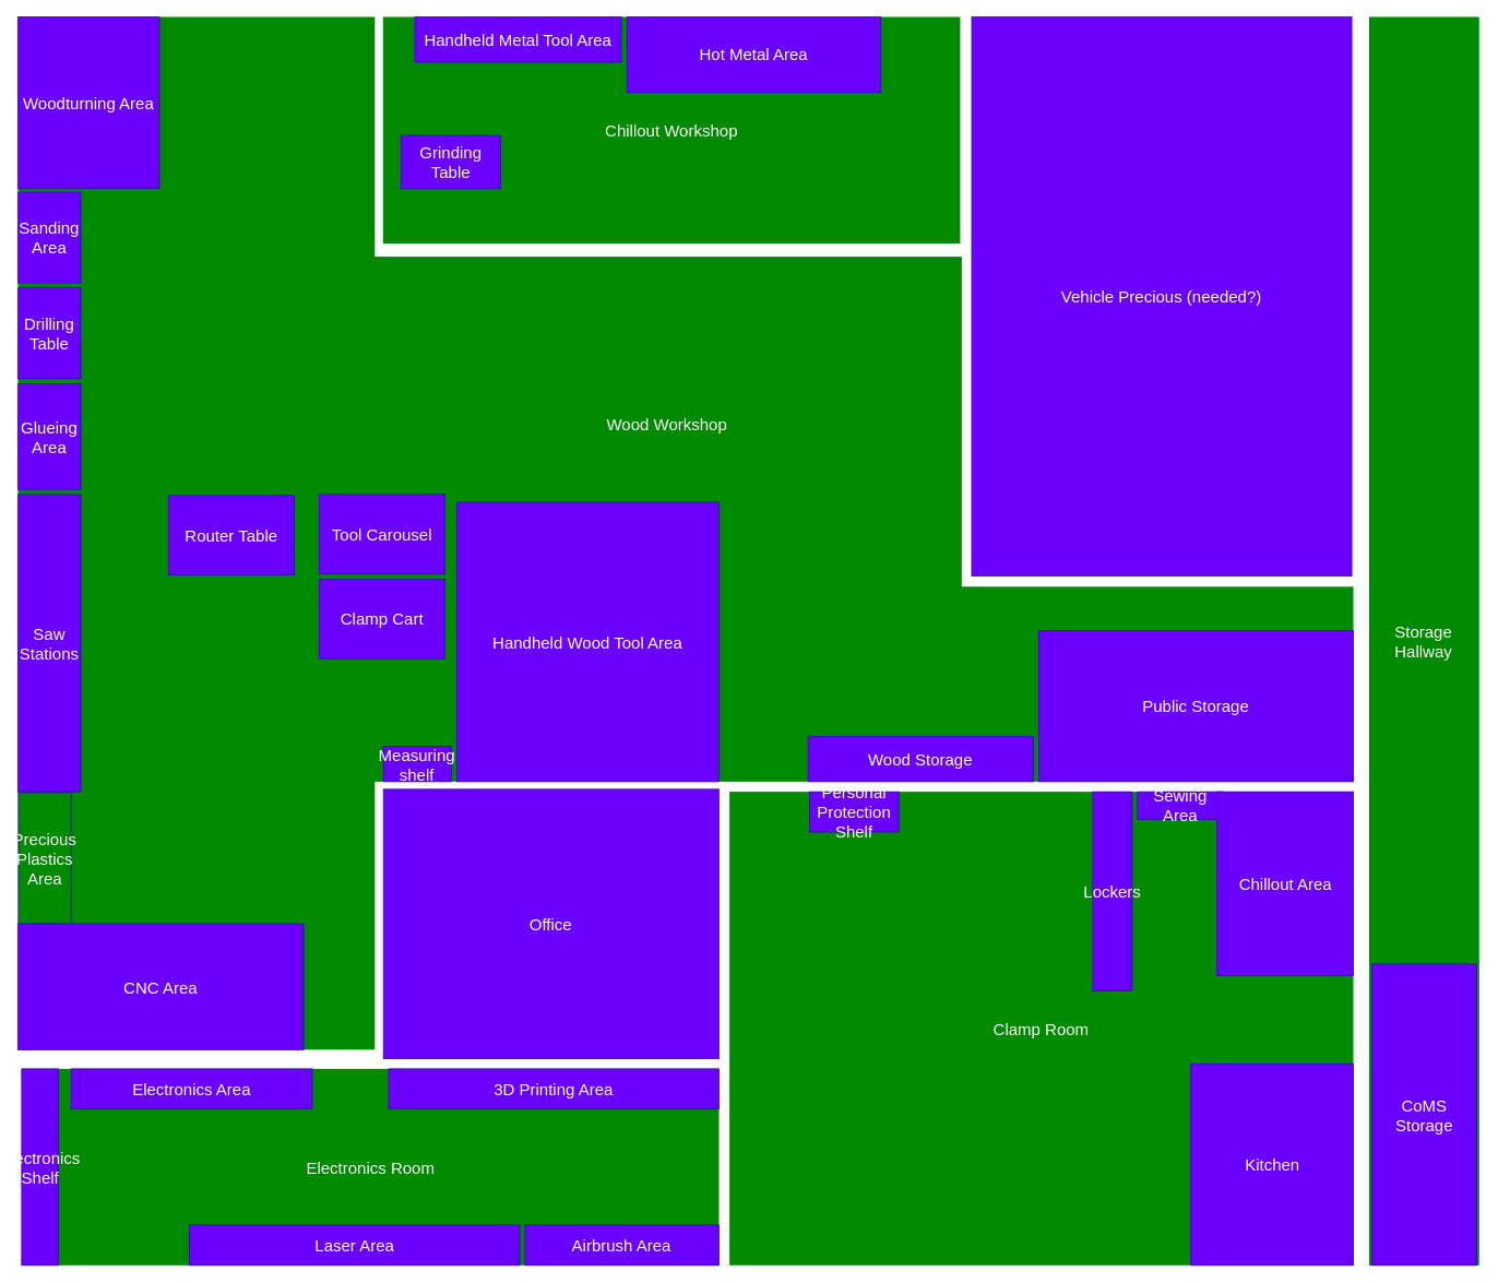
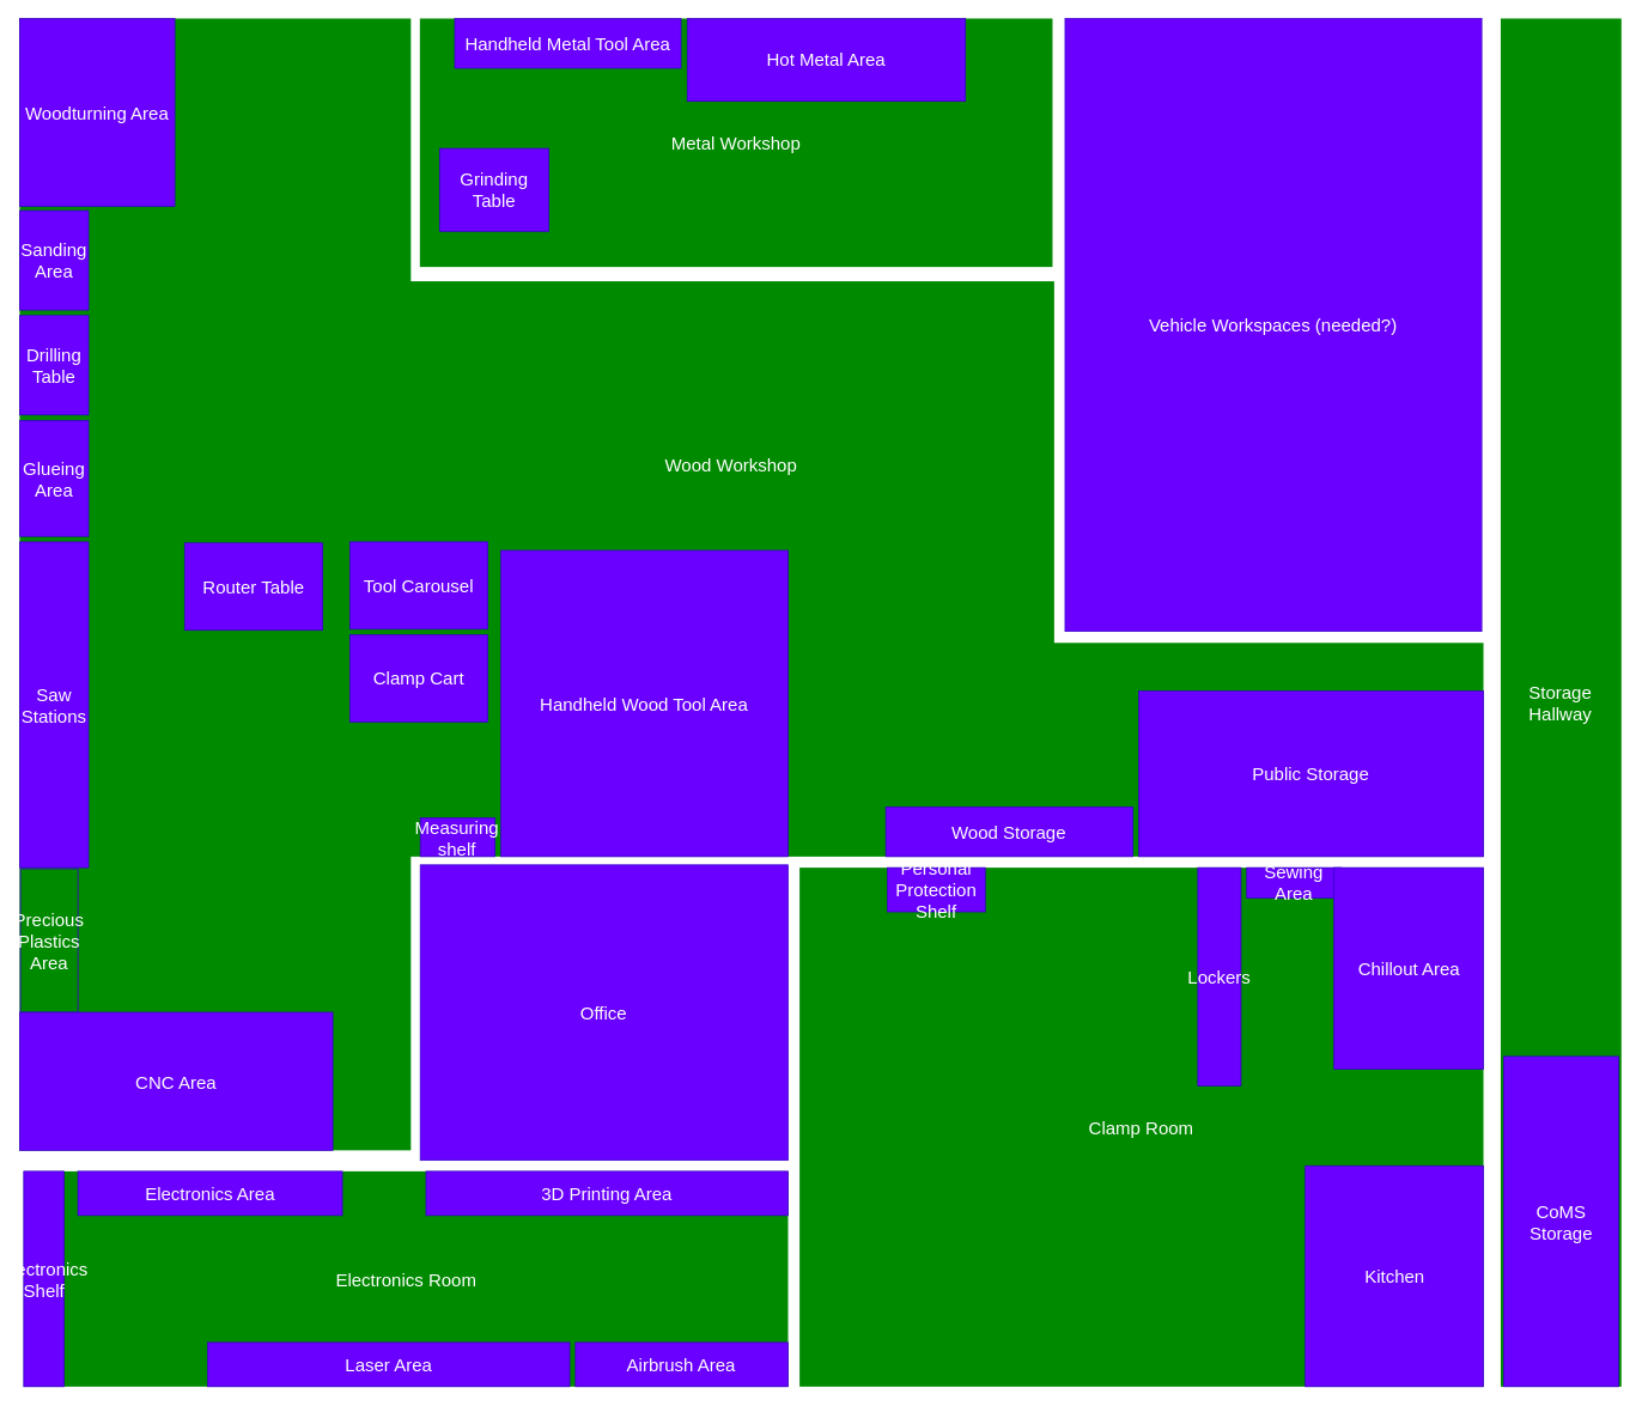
  <mxCell id="0" />
  <mxCell id="1" parent="0" />
- <mxCell id="2" value="Chillout Workshop" style="rounded=0;whiteSpace=wrap;html=1;fillColor=#008a00;fontColor=#ffffff;fontSize=20;strokeColor=none;" parent="1" vertex="1"><mxGeometry x="466" y="20.15" width="705" height="276.9" as="geometry" /></mxCell>
+ <mxCell id="2" value="Metal Workshop" style="rounded=0;whiteSpace=wrap;html=1;fillColor=#008a00;fontColor=#ffffff;fontSize=20;strokeColor=none;" parent="1" vertex="1"><mxGeometry x="466" y="20.15" width="705" height="276.9" as="geometry" /></mxCell>
  <mxCell id="3" value="Storage Hallway" style="rounded=0;whiteSpace=wrap;html=1;fillColor=#008a00;fontColor=#ffffff;fontSize=20;strokeColor=none;" parent="1" vertex="1"><mxGeometry x="1670.43" y="20.14" width="134.48" height="1524.86" as="geometry" /></mxCell>
  <mxCell id="4" value="Clamp Room" style="rounded=0;whiteSpace=wrap;html=1;fillColor=#008a00;fontColor=#ffffff;fontSize=20;strokeColor=none;" parent="1" vertex="1"><mxGeometry x="889.148" y="966.52" width="762.069" height="578.409" as="geometry" /></mxCell>
  <mxCell id="5" value="Electronics Room" style="rounded=0;whiteSpace=wrap;html=1;fillColor=#008a00;fontColor=#ffffff;fontSize=20;strokeColor=none;" parent="1" vertex="1"><mxGeometry x="24.616" y="1304.951" width="851.724" height="239.978" as="geometry" /></mxCell>
  <mxCell id="6" value="" style="rounded=0;whiteSpace=wrap;html=1;fillColor=#008a00;fontColor=#ffffff;fontSize=20;strokeColor=none;" parent="1" vertex="1"><mxGeometry x="452" y="716" width="1199.22" height="238.21" as="geometry" /></mxCell>
  <mxCell id="7" value="Wood Workshop" style="rounded=0;whiteSpace=wrap;html=1;fillColor=#008a00;fontColor=#ffffff;fontSize=20;strokeColor=none;" parent="1" vertex="1"><mxGeometry x="453" y="313" width="719.87" height="408" as="geometry" /></mxCell>
  <mxCell id="8" value="" style="rounded=0;whiteSpace=wrap;html=1;fillColor=#008a00;fontColor=#ffffff;fontSize=20;strokeColor=none;" parent="1" vertex="1"><mxGeometry x="20" y="20.15" width="436" height="1261.42" as="geometry" /></mxCell>
  <mxCell id="9" value="&lt;font style=&quot;font-size: 20px;&quot;&gt;Precious Plastics Area&lt;/font&gt;" style="rounded=0;whiteSpace=wrap;html=1;fillColor=#008a00;strokeColor=#3700CC;fontColor=#ffffff;fontSize=20;" parent="8" vertex="1"><mxGeometry x="0.96" y="947.603" width="64.039" height="159.986" as="geometry" /></mxCell>
  <mxCell id="10" value="Hot Metal Area" style="rounded=0;whiteSpace=wrap;html=1;fillColor=#6a00ff;strokeColor=#3700CC;fontColor=#ffffff;fontSize=20;" parent="1" vertex="1"><mxGeometry x="764" y="20.15" width="310" height="92.3" as="geometry" /></mxCell>
  <mxCell id="11" value="CoMS Storage" style="rounded=0;whiteSpace=wrap;html=1;fillColor=#6a00ff;strokeColor=#3700CC;fontColor=#ffffff;fontSize=20;" parent="1" vertex="1"><mxGeometry x="1673.629" y="1176.958" width="128.079" height="367.967" as="geometry" /></mxCell>
  <mxCell id="12" value="Public Storage" style="rounded=0;whiteSpace=wrap;html=1;fillColor=#6a00ff;strokeColor=#3700CC;fontColor=#ffffff;fontSize=20;" parent="1" vertex="1"><mxGeometry x="1266.98" y="769.614" width="384.236" height="184.599" as="geometry" /></mxCell>
  <mxCell id="13" value="Wood Storage" style="rounded=0;whiteSpace=wrap;html=1;fillColor=#6a00ff;strokeColor=#3700CC;fontColor=#ffffff;fontSize=20;" parent="1" vertex="1"><mxGeometry x="985.207" y="898.833" width="275.369" height="55.38" as="geometry" /></mxCell>
  <mxCell id="14" value="Handheld Wood Tool Area" style="rounded=0;whiteSpace=wrap;html=1;fillColor=#6a00ff;strokeColor=#3700CC;fontColor=#ffffff;fontSize=20;" parent="1" vertex="1"><mxGeometry x="556.14" y="613" width="320.2" height="341.21" as="geometry" /></mxCell>
  <mxCell id="15" value="&lt;font style=&quot;font-size: 20px;&quot;&gt;Measuring shelf&lt;/font&gt;" style="rounded=0;whiteSpace=wrap;html=1;fillColor=#6a00ff;strokeColor=#3700CC;fontColor=#ffffff;fontSize=20;" parent="1" vertex="1"><mxGeometry x="466.488" y="911.14" width="83.251" height="43.073" as="geometry" /></mxCell>
  <mxCell id="16" value="&lt;font style=&quot;font-size: 20px;&quot;&gt;CNC Area&lt;/font&gt;" style="rounded=0;whiteSpace=wrap;html=1;fillColor=#6a00ff;strokeColor=#3700CC;fontColor=#ffffff;fontSize=20;" parent="1" vertex="1"><mxGeometry x="20" y="1127.74" width="348.98" height="153.83" as="geometry" /></mxCell>
  <mxCell id="17" value="&lt;font style=&quot;font-size: 20px;&quot;&gt;Office&lt;/font&gt;" style="rounded=0;whiteSpace=wrap;html=1;fillColor=#6a00ff;strokeColor=#3700CC;fontColor=#ffffff;fontSize=20;" parent="1" vertex="1"><mxGeometry x="466.488" y="963.443" width="409.852" height="329.201" as="geometry" /></mxCell>
  <mxCell id="18" value="&lt;font style=&quot;font-size: 20px;&quot;&gt;3D Printing Area&lt;/font&gt;" style="rounded=0;whiteSpace=wrap;html=1;fillColor=#6a00ff;strokeColor=#3700CC;fontColor=#ffffff;fontSize=20;" parent="1" vertex="1"><mxGeometry x="472.892" y="1304.951" width="403.448" height="49.226" as="geometry" /></mxCell>
  <mxCell id="19" value="&lt;font style=&quot;font-size: 20px;&quot;&gt;Laser Area&lt;/font&gt;" style="rounded=0;whiteSpace=wrap;html=1;fillColor=#6a00ff;strokeColor=#3700CC;fontColor=#ffffff;fontSize=20;" parent="1" vertex="1"><mxGeometry x="229.542" y="1495.703" width="403.448" height="49.226" as="geometry" /></mxCell>
  <mxCell id="20" value="&lt;font style=&quot;font-size: 20px;&quot;&gt;Electronics Area&lt;/font&gt;" style="rounded=0;whiteSpace=wrap;html=1;fillColor=#6a00ff;strokeColor=#3700CC;fontColor=#ffffff;fontSize=20;" parent="1" vertex="1"><mxGeometry x="84.999" y="1304.951" width="294.581" height="49.226" as="geometry" /></mxCell>
  <mxCell id="21" value="&lt;font style=&quot;font-size: 20px;&quot;&gt;Electronics Shelf&lt;/font&gt;" style="rounded=0;whiteSpace=wrap;html=1;fillColor=#6a00ff;strokeColor=#3700CC;fontColor=#ffffff;fontSize=20;" parent="1" vertex="1"><mxGeometry x="24.616" y="1304.951" width="44.828" height="239.978" as="geometry" /></mxCell>
  <mxCell id="22" value="&lt;font style=&quot;font-size: 20px;&quot;&gt;Airbrush Area&lt;/font&gt;" style="rounded=0;whiteSpace=wrap;html=1;fillColor=#6a00ff;strokeColor=#3700CC;fontColor=#ffffff;fontSize=20;" parent="1" vertex="1"><mxGeometry x="639.394" y="1495.703" width="236.946" height="49.226" as="geometry" /></mxCell>
  <mxCell id="23" value="Personal Protection Shelf" style="rounded=0;whiteSpace=wrap;html=1;fillColor=#6a00ff;strokeColor=#3700CC;fontColor=#ffffff;fontSize=20;" parent="1" vertex="1"><mxGeometry x="987.128" y="966.52" width="108.867" height="49.226" as="geometry" /></mxCell>
  <mxCell id="24" value="Lockers" style="rounded=0;whiteSpace=wrap;html=1;fillColor=#6a00ff;strokeColor=#3700CC;fontColor=#ffffff;fontSize=20;" parent="1" vertex="1"><mxGeometry x="1332.941" y="966.52" width="48.03" height="243.055" as="geometry" /></mxCell>
  <mxCell id="25" value="Sewing Area" style="rounded=0;whiteSpace=wrap;html=1;fillColor=#6a00ff;strokeColor=#3700CC;fontColor=#ffffff;fontSize=20;" parent="1" vertex="1"><mxGeometry x="1387.374" y="966.52" width="105.665" height="33.843" as="geometry" /></mxCell>
  <mxCell id="26" value="Chillout Area" style="rounded=0;whiteSpace=wrap;html=1;fillColor=#6a00ff;strokeColor=#3700CC;fontColor=#ffffff;fontSize=20;" parent="1" vertex="1"><mxGeometry x="1484.714" y="966.52" width="166.502" height="224.595" as="geometry" /></mxCell>
  <mxCell id="27" value="Kitchen" style="rounded=0;whiteSpace=wrap;html=1;fillColor=#6a00ff;strokeColor=#3700CC;fontColor=#ffffff;fontSize=20;" parent="1" vertex="1"><mxGeometry x="1452.695" y="1298.797" width="198.522" height="246.132" as="geometry" /></mxCell>
- <mxCell id="28" value="Vehicle Precious (needed?)" style="rounded=0;whiteSpace=wrap;html=1;fillColor=#6a00ff;strokeColor=#3700CC;fontColor=#ffffff;fontSize=20;" parent="1" vertex="1"><mxGeometry x="1185.001" y="20.146" width="464.286" height="683.015" as="geometry" /></mxCell>
+ <mxCell id="28" value="Vehicle Workspaces (needed?)" style="rounded=0;whiteSpace=wrap;html=1;fillColor=#6a00ff;strokeColor=#3700CC;fontColor=#ffffff;fontSize=20;" parent="1" vertex="1"><mxGeometry x="1185.001" y="20.146" width="464.286" height="683.015" as="geometry" /></mxCell>
  <mxCell id="29" value="Woodturning Area" style="rounded=0;whiteSpace=wrap;html=1;fillColor=#6a00ff;strokeColor=#3700CC;fontColor=#ffffff;fontSize=20;" parent="1" vertex="1"><mxGeometry x="20" y="20.15" width="172.906" height="209.212" as="geometry" /></mxCell>
  <mxCell id="30" value="Sanding Area" style="rounded=0;whiteSpace=wrap;html=1;fillColor=#6a00ff;strokeColor=#3700CC;fontColor=#ffffff;fontSize=20;" parent="1" vertex="1"><mxGeometry x="20" y="234.278" width="76.847" height="110.759" as="geometry" /></mxCell>
  <mxCell id="31" value="Drilling Table" style="rounded=0;whiteSpace=wrap;html=1;fillColor=#6a00ff;strokeColor=#3700CC;fontColor=#ffffff;fontSize=20;" parent="1" vertex="1"><mxGeometry x="20" y="351.19" width="76.847" height="110.759" as="geometry" /></mxCell>
  <mxCell id="32" value="Glueing Area" style="rounded=0;whiteSpace=wrap;html=1;fillColor=#6a00ff;strokeColor=#3700CC;fontColor=#ffffff;fontSize=20;" parent="1" vertex="1"><mxGeometry x="20" y="468.103" width="76.847" height="129.219" as="geometry" /></mxCell>
  <mxCell id="33" value="Saw Stations" style="rounded=0;whiteSpace=wrap;html=1;fillColor=#6a00ff;strokeColor=#3700CC;fontColor=#ffffff;fontSize=20;" parent="1" vertex="1"><mxGeometry x="20" y="603.475" width="76.847" height="363.044" as="geometry" /></mxCell>
  <mxCell id="34" value="Router Table" style="rounded=0;whiteSpace=wrap;html=1;fillColor=#6a00ff;strokeColor=#3700CC;fontColor=#ffffff;fontSize=20;" parent="1" vertex="1"><mxGeometry x="203.926" y="604.706" width="153.695" height="97.222" as="geometry" /></mxCell>
  <mxCell id="35" value="Tool Carousel" style="rounded=0;whiteSpace=wrap;html=1;fillColor=#6a00ff;strokeColor=#3700CC;fontColor=#ffffff;fontSize=20;" parent="1" vertex="1"><mxGeometry x="388.002" y="603.479" width="153.695" height="97.222" as="geometry" /></mxCell>
  <mxCell id="36" value="Clamp Cart" style="rounded=0;whiteSpace=wrap;html=1;fillColor=#6a00ff;strokeColor=#3700CC;fontColor=#ffffff;fontSize=20;" parent="1" vertex="1"><mxGeometry x="388.002" y="706.855" width="153.695" height="97.222" as="geometry" /></mxCell>
  <mxCell id="37" value="Handheld Metal Tool Area" style="rounded=0;whiteSpace=wrap;html=1;fillColor=#6a00ff;strokeColor=#3700CC;fontColor=#ffffff;fontSize=20;" parent="1" vertex="1"><mxGeometry x="504.91" y="20.15" width="252.09" height="55.38" as="geometry" /></mxCell>
- <mxCell id="38" value="Grinding Table " style="rounded=0;whiteSpace=wrap;html=1;fillColor=#6a00ff;strokeColor=#3700CC;fontColor=#ffffff;fontSize=20;" parent="1" vertex="1"><mxGeometry x="488.001" y="164.996" width="121.675" height="65" as="geometry" /></mxCell>
+ <mxCell id="38" value="Grinding Table " style="rounded=0;whiteSpace=wrap;html=1;fillColor=#6a00ff;strokeColor=#3700CC;fontColor=#ffffff;fontSize=20;" parent="1" vertex="1"><mxGeometry x="488.001" y="164.996" width="121.675" height="92.299" as="geometry" /></mxCell>
